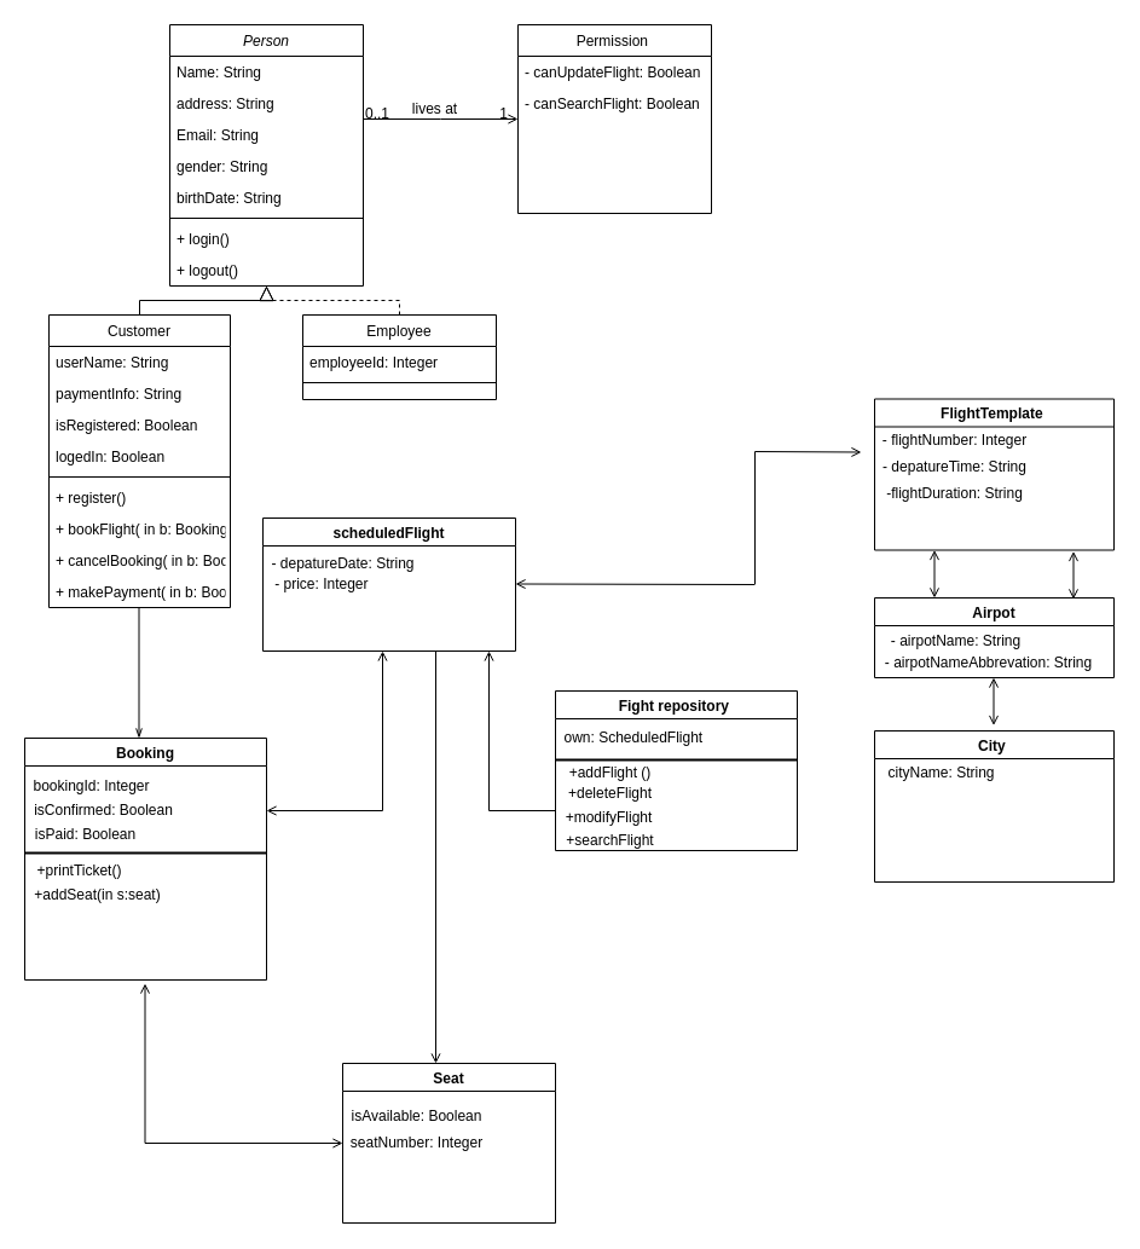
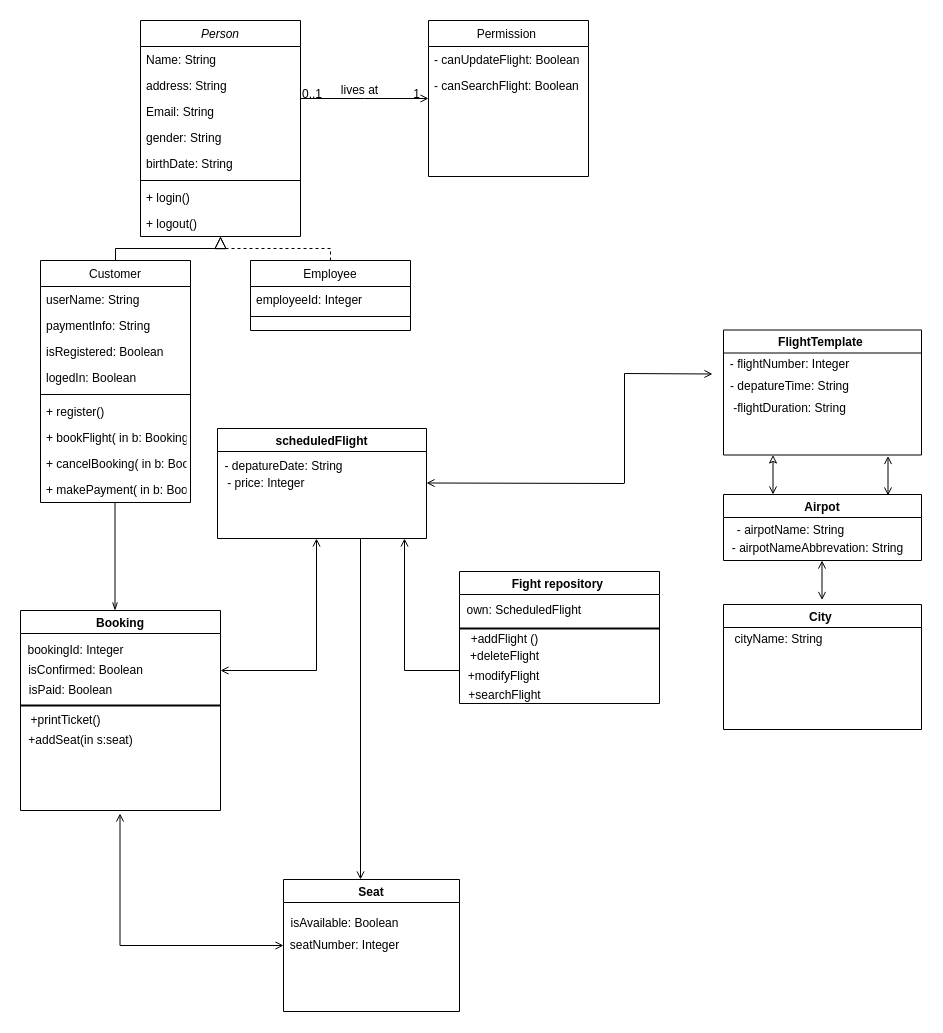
  <mxCell id="0" />
  <mxCell id="1" parent="0" />
  <mxCell id="2" value="Person" style="swimlane;fontStyle=2;align=center;verticalAlign=top;childLayout=stackLayout;horizontal=1;startSize=26;horizontalStack=0;resizeParent=1;resizeLast=0;collapsible=1;marginBottom=0;rounded=0;shadow=0;strokeWidth=1;" parent="1" vertex="1"><mxGeometry x="140" y="20" width="160" height="216" as="geometry"><mxRectangle x="230" y="140" width="160" height="26" as="alternateBounds" /></mxGeometry></mxCell>
  <mxCell id="3" value="Name: String" style="text;align=left;verticalAlign=top;spacingLeft=4;spacingRight=4;overflow=hidden;rotatable=0;points=[[0,0.5],[1,0.5]];portConstraint=eastwest;" parent="2" vertex="1"><mxGeometry y="26" width="160" height="26" as="geometry" /></mxCell>
  <mxCell id="4" value="address: String" style="text;align=left;verticalAlign=top;spacingLeft=4;spacingRight=4;overflow=hidden;rotatable=0;points=[[0,0.5],[1,0.5]];portConstraint=eastwest;rounded=0;shadow=0;html=0;" parent="2" vertex="1"><mxGeometry y="52" width="160" height="26" as="geometry" /></mxCell>
  <mxCell id="5" value="Email: String&#10; " style="text;align=left;verticalAlign=top;spacingLeft=4;spacingRight=4;overflow=hidden;rotatable=0;points=[[0,0.5],[1,0.5]];portConstraint=eastwest;rounded=0;shadow=0;html=0;" parent="2" vertex="1"><mxGeometry y="78" width="160" height="26" as="geometry" /></mxCell>
  <mxCell id="6" value="gender: String&#10; " style="text;align=left;verticalAlign=top;spacingLeft=4;spacingRight=4;overflow=hidden;rotatable=0;points=[[0,0.5],[1,0.5]];portConstraint=eastwest;rounded=0;shadow=0;html=0;" vertex="1" parent="2"><mxGeometry y="104" width="160" height="26" as="geometry" /></mxCell>
  <mxCell id="7" value="birthDate: String" style="text;align=left;verticalAlign=top;spacingLeft=4;spacingRight=4;overflow=hidden;rotatable=0;points=[[0,0.5],[1,0.5]];portConstraint=eastwest;rounded=0;shadow=0;html=0;" vertex="1" parent="2"><mxGeometry y="130" width="160" height="26" as="geometry" /></mxCell>
  <mxCell id="8" value="" style="line;html=1;strokeWidth=1;align=left;verticalAlign=middle;spacingTop=-1;spacingLeft=3;spacingRight=3;rotatable=0;labelPosition=right;points=[];portConstraint=eastwest;" parent="2" vertex="1"><mxGeometry y="156" width="160" height="8" as="geometry" /></mxCell>
  <mxCell id="9" value="+ login()" style="text;align=left;verticalAlign=top;spacingLeft=4;spacingRight=4;overflow=hidden;rotatable=0;points=[[0,0.5],[1,0.5]];portConstraint=eastwest;" parent="2" vertex="1"><mxGeometry y="164" width="160" height="26" as="geometry" /></mxCell>
  <mxCell id="10" value="+ logout()" style="text;align=left;verticalAlign=top;spacingLeft=4;spacingRight=4;overflow=hidden;rotatable=0;points=[[0,0.5],[1,0.5]];portConstraint=eastwest;" vertex="1" parent="2"><mxGeometry y="190" width="160" height="26" as="geometry" /></mxCell>
  <mxCell id="11" value="Customer" style="swimlane;fontStyle=0;align=center;verticalAlign=top;childLayout=stackLayout;horizontal=1;startSize=26;horizontalStack=0;resizeParent=1;resizeLast=0;collapsible=1;marginBottom=0;rounded=0;shadow=0;strokeWidth=1;" parent="1" vertex="1"><mxGeometry x="40" y="260" width="150" height="242" as="geometry"><mxRectangle x="120" y="360" width="160" height="26" as="alternateBounds" /></mxGeometry></mxCell>
  <mxCell id="12" value="userName: String" style="text;align=left;verticalAlign=top;spacingLeft=4;spacingRight=4;overflow=hidden;rotatable=0;points=[[0,0.5],[1,0.5]];portConstraint=eastwest;" parent="11" vertex="1"><mxGeometry y="26" width="150" height="26" as="geometry" /></mxCell>
  <mxCell id="13" value="paymentInfo: String" style="text;align=left;verticalAlign=top;spacingLeft=4;spacingRight=4;overflow=hidden;rotatable=0;points=[[0,0.5],[1,0.5]];portConstraint=eastwest;rounded=0;shadow=0;html=0;" parent="11" vertex="1"><mxGeometry y="52" width="150" height="26" as="geometry" /></mxCell>
  <mxCell id="14" value="isRegistered: Boolean" style="text;align=left;verticalAlign=top;spacingLeft=4;spacingRight=4;overflow=hidden;rotatable=0;points=[[0,0.5],[1,0.5]];portConstraint=eastwest;rounded=0;shadow=0;html=0;" vertex="1" parent="11"><mxGeometry y="78" width="150" height="26" as="geometry" /></mxCell>
  <mxCell id="15" value="logedIn: Boolean" style="text;align=left;verticalAlign=top;spacingLeft=4;spacingRight=4;overflow=hidden;rotatable=0;points=[[0,0.5],[1,0.5]];portConstraint=eastwest;rounded=0;shadow=0;html=0;" vertex="1" parent="11"><mxGeometry y="104" width="150" height="26" as="geometry" /></mxCell>
  <mxCell id="16" value="" style="line;html=1;strokeWidth=1;align=left;verticalAlign=middle;spacingTop=-1;spacingLeft=3;spacingRight=3;rotatable=0;labelPosition=right;points=[];portConstraint=eastwest;" parent="11" vertex="1"><mxGeometry y="130" width="150" height="8" as="geometry" /></mxCell>
  <mxCell id="17" value="+ register()&#10;" style="text;align=left;verticalAlign=top;spacingLeft=4;spacingRight=4;overflow=hidden;rotatable=0;points=[[0,0.5],[1,0.5]];portConstraint=eastwest;" parent="11" vertex="1"><mxGeometry y="138" width="150" height="26" as="geometry" /></mxCell>
  <mxCell id="18" value="+ bookFlight( in b: Booking)&#10;" style="text;align=left;verticalAlign=top;spacingLeft=4;spacingRight=4;overflow=hidden;rotatable=0;points=[[0,0.5],[1,0.5]];portConstraint=eastwest;" vertex="1" parent="11"><mxGeometry y="164" width="150" height="26" as="geometry" /></mxCell>
  <mxCell id="19" value="+ cancelBooking( in b: Booking)&#10;" style="text;align=left;verticalAlign=top;spacingLeft=4;spacingRight=4;overflow=hidden;rotatable=0;points=[[0,0.5],[1,0.5]];portConstraint=eastwest;" vertex="1" parent="11"><mxGeometry y="190" width="150" height="26" as="geometry" /></mxCell>
  <mxCell id="20" value="+ makePayment( in b: Booking)&#10;" style="text;align=left;verticalAlign=top;spacingLeft=4;spacingRight=4;overflow=hidden;rotatable=0;points=[[0,0.5],[1,0.5]];portConstraint=eastwest;" vertex="1" parent="11"><mxGeometry y="216" width="150" height="26" as="geometry" /></mxCell>
  <mxCell id="21" value="" style="endArrow=block;endSize=10;endFill=0;shadow=0;strokeWidth=1;rounded=0;edgeStyle=elbowEdgeStyle;elbow=vertical;" parent="1" source="11" target="2" edge="1"><mxGeometry width="160" relative="1" as="geometry"><mxPoint x="120" y="103" as="sourcePoint" /><mxPoint x="120" y="103" as="targetPoint" /></mxGeometry></mxCell>
  <mxCell id="22" value="Employee" style="swimlane;fontStyle=0;align=center;verticalAlign=top;childLayout=stackLayout;horizontal=1;startSize=26;horizontalStack=0;resizeParent=1;resizeLast=0;collapsible=1;marginBottom=0;rounded=0;shadow=0;strokeWidth=1;" parent="1" vertex="1"><mxGeometry x="250" y="260" width="160" height="70" as="geometry"><mxRectangle x="340" y="380" width="170" height="26" as="alternateBounds" /></mxGeometry></mxCell>
  <mxCell id="23" value="employeeId: Integer" style="text;align=left;verticalAlign=top;spacingLeft=4;spacingRight=4;overflow=hidden;rotatable=0;points=[[0,0.5],[1,0.5]];portConstraint=eastwest;" parent="22" vertex="1"><mxGeometry y="26" width="160" height="26" as="geometry" /></mxCell>
  <mxCell id="24" value="" style="line;html=1;strokeWidth=1;align=left;verticalAlign=middle;spacingTop=-1;spacingLeft=3;spacingRight=3;rotatable=0;labelPosition=right;points=[];portConstraint=eastwest;" parent="22" vertex="1"><mxGeometry y="52" width="160" height="8" as="geometry" /></mxCell>
  <mxCell id="25" value="" style="endArrow=block;endSize=10;endFill=0;shadow=0;strokeWidth=1;rounded=0;edgeStyle=elbowEdgeStyle;elbow=vertical;dashed=1;" parent="1" source="22" target="2" edge="1"><mxGeometry width="160" relative="1" as="geometry"><mxPoint x="130" y="273" as="sourcePoint" /><mxPoint x="230" y="171" as="targetPoint" /></mxGeometry></mxCell>
  <mxCell id="26" value="Permission " style="swimlane;fontStyle=0;align=center;verticalAlign=top;childLayout=stackLayout;horizontal=1;startSize=26;horizontalStack=0;resizeParent=1;resizeLast=0;collapsible=1;marginBottom=0;rounded=0;shadow=0;strokeWidth=1;" parent="1" vertex="1"><mxGeometry x="428" y="20" width="160" height="156" as="geometry"><mxRectangle x="550" y="140" width="160" height="26" as="alternateBounds" /></mxGeometry></mxCell>
  <mxCell id="27" value="- canUpdateFlight: Boolean" style="text;align=left;verticalAlign=top;spacingLeft=4;spacingRight=4;overflow=hidden;rotatable=0;points=[[0,0.5],[1,0.5]];portConstraint=eastwest;" parent="26" vertex="1"><mxGeometry y="26" width="160" height="26" as="geometry" /></mxCell>
  <mxCell id="28" value="- canSearchFlight: Boolean" style="text;align=left;verticalAlign=top;spacingLeft=4;spacingRight=4;overflow=hidden;rotatable=0;points=[[0,0.5],[1,0.5]];portConstraint=eastwest;" vertex="1" parent="26"><mxGeometry y="52" width="160" height="26" as="geometry" /></mxCell>
  <mxCell id="29" value="" style="endArrow=open;shadow=0;strokeWidth=1;rounded=0;endFill=1;edgeStyle=elbowEdgeStyle;elbow=vertical;" parent="1" source="2" target="26" edge="1"><mxGeometry x="0.5" y="41" relative="1" as="geometry"><mxPoint x="300" y="92" as="sourcePoint" /><mxPoint x="460" y="92" as="targetPoint" /><mxPoint x="-40" y="32" as="offset" /></mxGeometry></mxCell>
  <mxCell id="30" value="0..1" style="resizable=0;align=left;verticalAlign=bottom;labelBackgroundColor=none;fontSize=12;" parent="29" connectable="0" vertex="1"><mxGeometry x="-1" relative="1" as="geometry"><mxPoint y="4" as="offset" /></mxGeometry></mxCell>
  <mxCell id="31" value="1" style="resizable=0;align=right;verticalAlign=bottom;labelBackgroundColor=none;fontSize=12;" parent="29" connectable="0" vertex="1"><mxGeometry x="1" relative="1" as="geometry"><mxPoint x="-7" y="4" as="offset" /></mxGeometry></mxCell>
  <mxCell id="32" value="lives at" style="text;html=1;resizable=0;points=[];;align=center;verticalAlign=middle;labelBackgroundColor=none;rounded=0;shadow=0;strokeWidth=1;fontSize=12;" parent="29" vertex="1" connectable="0"><mxGeometry x="0.5" y="49" relative="1" as="geometry"><mxPoint x="-38" y="40" as="offset" /></mxGeometry></mxCell>
  <mxCell id="33" value="" style="endArrow=openThin;html=1;rounded=0;endFill=0;" edge="1" parent="1"><mxGeometry width="50" height="50" relative="1" as="geometry"><mxPoint x="114.5" y="502" as="sourcePoint" /><mxPoint x="114.5" y="610" as="targetPoint" /><Array as="points" /></mxGeometry></mxCell>
  <mxCell id="34" value="Booking" style="swimlane;" vertex="1" parent="1"><mxGeometry x="20" y="610" width="200" height="200" as="geometry" /></mxCell>
  <mxCell id="35" value="bookingId: Integer" style="text;html=1;align=center;verticalAlign=middle;resizable=0;points=[];autosize=1;strokeColor=none;fillColor=none;" vertex="1" parent="34"><mxGeometry y="30" width="110" height="20" as="geometry" /></mxCell>
  <mxCell id="36" value="isConfirmed: Boolean" style="text;html=1;align=center;verticalAlign=middle;resizable=0;points=[];autosize=1;strokeColor=none;fillColor=none;" vertex="1" parent="34"><mxGeometry y="50" width="130" height="20" as="geometry" /></mxCell>
  <mxCell id="37" value="isPaid: Boolean" style="text;html=1;align=center;verticalAlign=middle;resizable=0;points=[];autosize=1;strokeColor=none;fillColor=none;" vertex="1" parent="34"><mxGeometry y="70" width="100" height="20" as="geometry" /></mxCell>
  <mxCell id="38" value="" style="line;strokeWidth=2;html=1;" vertex="1" parent="34"><mxGeometry y="90" width="200" height="10" as="geometry" /></mxCell>
  <mxCell id="39" value="+printTicket()" style="text;html=1;align=center;verticalAlign=middle;resizable=0;points=[];autosize=1;strokeColor=none;fillColor=none;" vertex="1" parent="34"><mxGeometry y="100" width="90" height="20" as="geometry" /></mxCell>
  <mxCell id="40" value="+addSeat(in s:seat)" style="text;html=1;align=center;verticalAlign=middle;resizable=0;points=[];autosize=1;strokeColor=none;fillColor=none;" vertex="1" parent="34"><mxGeometry y="120" width="120" height="20" as="geometry" /></mxCell>
  <mxCell id="41" value="" style="endArrow=none;html=1;rounded=0;startArrow=open;startFill=0;endFill=0;" edge="1" parent="1"><mxGeometry width="50" height="50" relative="1" as="geometry"><mxPoint x="220" y="670" as="sourcePoint" /><mxPoint x="316" y="670" as="targetPoint" /></mxGeometry></mxCell>
  <mxCell id="42" value="" style="endArrow=open;html=1;rounded=0;startArrow=none;startFill=0;endFill=0;" edge="1" parent="1"><mxGeometry width="50" height="50" relative="1" as="geometry"><mxPoint x="316" y="670" as="sourcePoint" /><mxPoint x="316" y="538" as="targetPoint" /></mxGeometry></mxCell>
  <mxCell id="43" value="scheduledFlight" style="swimlane;" vertex="1" parent="1"><mxGeometry x="217" y="428" width="209" height="110" as="geometry" /></mxCell>
  <mxCell id="44" value="- depatureDate: String" style="text;html=1;align=center;verticalAlign=middle;resizable=0;points=[];autosize=1;strokeColor=none;fillColor=none;" vertex="1" parent="43"><mxGeometry y="27" width="132" height="22" as="geometry" /></mxCell>
  <mxCell id="45" value="- price: Integer&amp;nbsp;" style="text;html=1;align=center;verticalAlign=middle;resizable=0;points=[];autosize=1;strokeColor=none;fillColor=none;" vertex="1" parent="43"><mxGeometry y="44" width="99" height="22" as="geometry" /></mxCell>
  <mxCell id="46" value="" style="endArrow=open;html=1;rounded=0;startArrow=none;startFill=0;endFill=0;" edge="1" parent="1"><mxGeometry width="50" height="50" relative="1" as="geometry"><mxPoint x="119.5" y="945" as="sourcePoint" /><mxPoint x="119.5" y="813" as="targetPoint" /></mxGeometry></mxCell>
  <mxCell id="47" value="" style="endArrow=none;html=1;rounded=0;startArrow=open;startFill=0;endFill=0;" edge="1" parent="1"><mxGeometry width="50" height="50" relative="1" as="geometry"><mxPoint x="283" y="945" as="sourcePoint" /><mxPoint x="119.5" y="945" as="targetPoint" /></mxGeometry></mxCell>
  <mxCell id="48" value="Seat" style="swimlane;" vertex="1" parent="1"><mxGeometry x="283" y="879" width="176" height="132" as="geometry" /></mxCell>
  <mxCell id="49" value="isAvailable: Boolean" style="text;html=1;align=center;verticalAlign=middle;resizable=0;points=[];autosize=1;strokeColor=none;fillColor=none;" vertex="1" parent="48"><mxGeometry y="33" width="121" height="22" as="geometry" /></mxCell>
  <mxCell id="50" value="seatNumber: Integer" style="text;html=1;align=center;verticalAlign=middle;resizable=0;points=[];autosize=1;strokeColor=none;fillColor=none;" vertex="1" parent="48"><mxGeometry y="55" width="121" height="22" as="geometry" /></mxCell>
  <mxCell id="51" value="" style="endArrow=none;html=1;rounded=0;endFill=0;startArrow=open;startFill=0;" edge="1" parent="1"><mxGeometry width="50" height="50" relative="1" as="geometry"><mxPoint x="360" y="879" as="sourcePoint" /><mxPoint x="360" y="538" as="targetPoint" /></mxGeometry></mxCell>
  <mxCell id="52" value="" style="endArrow=open;html=1;rounded=0;startArrow=none;startFill=0;endFill=0;" edge="1" parent="1"><mxGeometry width="50" height="50" relative="1" as="geometry"><mxPoint x="404" y="670" as="sourcePoint" /><mxPoint x="404" y="538" as="targetPoint" /></mxGeometry></mxCell>
  <mxCell id="53" value="" style="endArrow=none;html=1;rounded=0;startArrow=none;startFill=0;endFill=0;" edge="1" parent="1"><mxGeometry width="50" height="50" relative="1" as="geometry"><mxPoint x="404" y="670" as="sourcePoint" /><mxPoint x="459" y="670" as="targetPoint" /></mxGeometry></mxCell>
  <mxCell id="54" value="Fight repository " style="swimlane;" vertex="1" parent="1"><mxGeometry x="459" y="571" width="200" height="132" as="geometry" /></mxCell>
  <mxCell id="55" value="own: ScheduledFlight&amp;nbsp;" style="text;html=1;align=center;verticalAlign=middle;resizable=0;points=[];autosize=1;strokeColor=none;fillColor=none;" vertex="1" parent="54"><mxGeometry y="28" width="132" height="22" as="geometry" /></mxCell>
  <mxCell id="56" value="" style="line;strokeWidth=2;html=1;" vertex="1" parent="54"><mxGeometry y="52" width="200" height="10" as="geometry" /></mxCell>
  <mxCell id="57" value="+addFlight ()" style="text;html=1;align=center;verticalAlign=middle;resizable=0;points=[];autosize=1;strokeColor=none;fillColor=none;" vertex="1" parent="54"><mxGeometry x="1" y="57" width="88" height="22" as="geometry" /></mxCell>
  <mxCell id="58" value="+deleteFlight" style="text;html=1;align=center;verticalAlign=middle;resizable=0;points=[];autosize=1;strokeColor=none;fillColor=none;" vertex="1" parent="54"><mxGeometry x="1" y="74" width="88" height="22" as="geometry" /></mxCell>
  <mxCell id="59" value="+modifyFlight" style="text;html=1;align=center;verticalAlign=middle;resizable=0;points=[];autosize=1;strokeColor=none;fillColor=none;" vertex="1" parent="54"><mxGeometry y="94" width="88" height="22" as="geometry" /></mxCell>
  <mxCell id="60" value="+searchFlight" style="text;html=1;align=center;verticalAlign=middle;resizable=0;points=[];autosize=1;strokeColor=none;fillColor=none;" vertex="1" parent="54"><mxGeometry x="1" y="113" width="88" height="22" as="geometry" /></mxCell>
  <mxCell id="61" value="" style="endArrow=none;html=1;rounded=0;endFill=0;startArrow=none;startFill=0;" edge="1" parent="1"><mxGeometry width="50" height="50" relative="1" as="geometry"><mxPoint x="624" y="373" as="sourcePoint" /><mxPoint x="624" y="482.5" as="targetPoint" /></mxGeometry></mxCell>
  <mxCell id="62" value="" style="endArrow=open;html=1;rounded=0;endFill=0;startArrow=none;startFill=0;" edge="1" parent="1"><mxGeometry width="50" height="50" relative="1" as="geometry"><mxPoint x="624" y="483" as="sourcePoint" /><mxPoint x="426" y="482.5" as="targetPoint" /></mxGeometry></mxCell>
  <mxCell id="63" value="" style="endArrow=none;html=1;rounded=0;endFill=0;startArrow=open;startFill=0;" edge="1" parent="1"><mxGeometry width="50" height="50" relative="1" as="geometry"><mxPoint x="712" y="373.5" as="sourcePoint" /><mxPoint x="624" y="373" as="targetPoint" /></mxGeometry></mxCell>
  <mxCell id="64" value="Airpot" style="swimlane;" vertex="1" parent="1"><mxGeometry x="723" y="494" width="198" height="66" as="geometry" /></mxCell>
  <mxCell id="65" value="- airpotName: String" style="text;html=1;align=center;verticalAlign=middle;resizable=0;points=[];autosize=1;strokeColor=none;fillColor=none;" vertex="1" parent="64"><mxGeometry x="6" y="24.5" width="121" height="22" as="geometry" /></mxCell>
  <mxCell id="66" value="- airpotNameAbbrevation: String" style="text;html=1;align=center;verticalAlign=middle;resizable=0;points=[];autosize=1;strokeColor=none;fillColor=none;" vertex="1" parent="64"><mxGeometry y="42.5" width="187" height="22" as="geometry" /></mxCell>
  <mxCell id="67" value="FlightTemplate " style="swimlane;" vertex="1" parent="1"><mxGeometry x="723" y="329.5" width="198" height="125" as="geometry" /></mxCell>
  <mxCell id="68" value="- flightNumber: Integer" style="text;html=1;align=center;verticalAlign=middle;resizable=0;points=[];autosize=1;strokeColor=none;fillColor=none;" vertex="1" parent="67"><mxGeometry y="23.5" width="132" height="22" as="geometry" /></mxCell>
  <mxCell id="69" value="- depatureTime: String" style="text;html=1;align=center;verticalAlign=middle;resizable=0;points=[];autosize=1;strokeColor=none;fillColor=none;" vertex="1" parent="67"><mxGeometry y="45.5" width="132" height="22" as="geometry" /></mxCell>
  <mxCell id="70" value="-flightDuration: String" style="text;html=1;align=center;verticalAlign=middle;resizable=0;points=[];autosize=1;strokeColor=none;fillColor=none;" vertex="1" parent="67"><mxGeometry y="67.5" width="132" height="22" as="geometry" /></mxCell>
  <mxCell id="71" value="City " style="swimlane;" vertex="1" parent="1"><mxGeometry x="723" y="604" width="198" height="125" as="geometry" /></mxCell>
  <mxCell id="72" value="cityName: String" style="text;html=1;align=center;verticalAlign=middle;resizable=0;points=[];autosize=1;strokeColor=none;fillColor=none;" vertex="1" parent="71"><mxGeometry y="23.5" width="110" height="22" as="geometry" /></mxCell>
- <mxCell id="73" value="" style="endArrow=open;startArrow=open;html=1;rounded=0;exitX=0.25;exitY=0;exitDx=0;exitDy=0;entryX=0.25;entryY=1;entryDx=0;entryDy=0;startFill=0;endFill=0;" edge="1" parent="1" source="64" target="67"><mxGeometry width="50" height="50" relative="1" as="geometry"><mxPoint x="778" y="502" as="sourcePoint" /><mxPoint x="828" y="452" as="targetPoint" /></mxGeometry></mxCell>
+ <mxCell id="73" value="" style="endArrow=classic;startArrow=open;html=1;rounded=0;exitX=0.25;exitY=0;exitDx=0;exitDy=0;entryX=0.25;entryY=1;entryDx=0;entryDy=0;startFill=0;endFill=0;" edge="1" parent="1" source="64" target="67"><mxGeometry width="50" height="50" relative="1" as="geometry"><mxPoint x="778" y="502" as="sourcePoint" /><mxPoint x="828" y="452" as="targetPoint" /></mxGeometry></mxCell>
  <mxCell id="74" value="" style="endArrow=open;startArrow=open;html=1;rounded=0;exitX=0.25;exitY=0;exitDx=0;exitDy=0;entryX=0.25;entryY=1;entryDx=0;entryDy=0;startFill=0;endFill=0;" edge="1" parent="1"><mxGeometry width="50" height="50" relative="1" as="geometry"><mxPoint x="887.5" y="495" as="sourcePoint" /><mxPoint x="887.5" y="455.5" as="targetPoint" /></mxGeometry></mxCell>
  <mxCell id="75" value="" style="endArrow=open;startArrow=open;html=1;rounded=0;exitX=0.25;exitY=0;exitDx=0;exitDy=0;entryX=0.25;entryY=1;entryDx=0;entryDy=0;startFill=0;endFill=0;" edge="1" parent="1"><mxGeometry width="50" height="50" relative="1" as="geometry"><mxPoint x="821.5" y="599.5" as="sourcePoint" /><mxPoint x="821.5" y="560" as="targetPoint" /></mxGeometry></mxCell>
